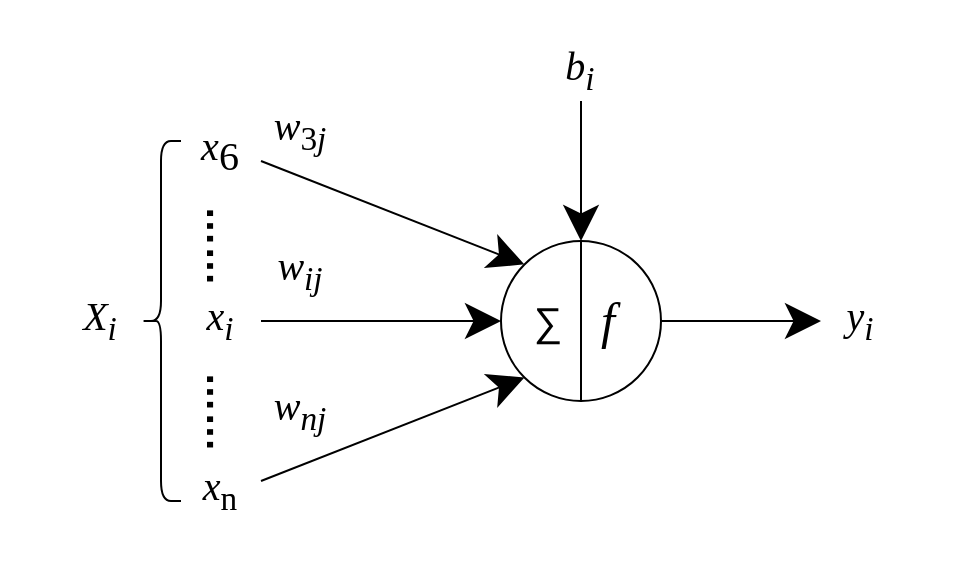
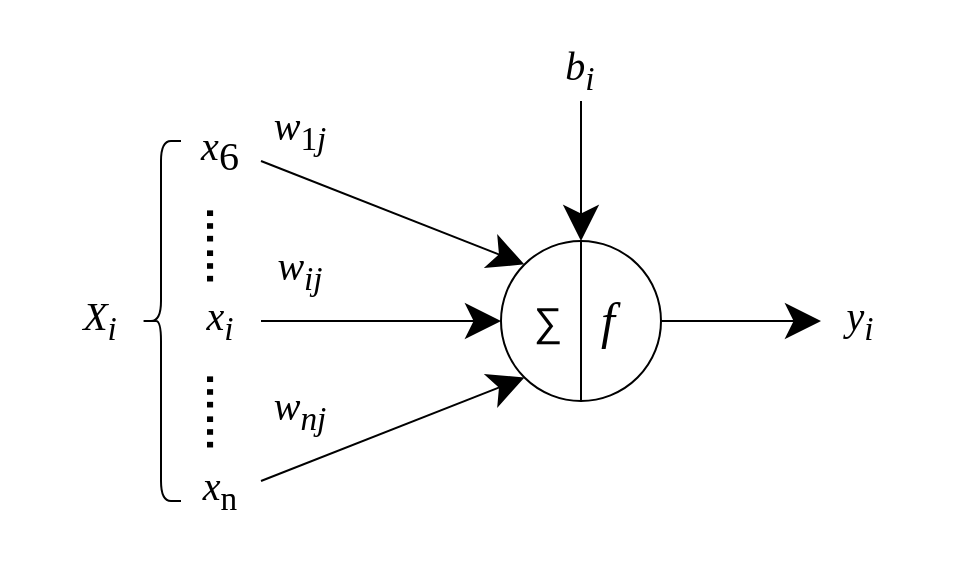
  <mxCell id="0" />
  <mxCell id="1" parent="0" />
  <mxCell id="2" value="" style="endArrow=classic;html=1;rounded=0;endSize=15;entryX=0;entryY=0;entryDx=0;entryDy=0;" edge="1" parent="1" target="3"><mxGeometry width="50" height="50" relative="1" as="geometry"><mxPoint x="130" y="80" as="sourcePoint" /><mxPoint x="170" y="170" as="targetPoint" /></mxGeometry></mxCell>
  <mxCell id="3" value="" style="ellipse;whiteSpace=wrap;html=1;aspect=fixed;container=0;" vertex="1" parent="1"><mxGeometry x="250" y="120" width="80" height="80" as="geometry" /></mxCell>
  <mxCell id="4" value="" style="endArrow=none;html=1;rounded=0;entryX=0.5;entryY=0;entryDx=0;entryDy=0;exitX=0.5;exitY=1;exitDx=0;exitDy=0;" edge="1" parent="1" source="3" target="3"><mxGeometry width="50" height="50" relative="1" as="geometry"><mxPoint x="230" y="260" as="sourcePoint" /><mxPoint x="320" y="130" as="targetPoint" /></mxGeometry></mxCell>
  <mxCell id="5" value="" style="endArrow=classic;html=1;rounded=0;endSize=15;entryX=0;entryY=0.5;entryDx=0;entryDy=0;" edge="1" parent="1" target="3"><mxGeometry width="50" height="50" relative="1" as="geometry"><mxPoint x="130" y="160" as="sourcePoint" /><mxPoint x="202" y="206" as="targetPoint" /></mxGeometry></mxCell>
  <mxCell id="6" value="" style="endArrow=classic;html=1;rounded=0;endSize=15;entryX=0;entryY=1;entryDx=0;entryDy=0;" edge="1" parent="1" target="3"><mxGeometry width="50" height="50" relative="1" as="geometry"><mxPoint x="130" y="240" as="sourcePoint" /><mxPoint x="232" y="252" as="targetPoint" /></mxGeometry></mxCell>
  <mxCell id="7" value="" style="endArrow=classic;html=1;rounded=0;endSize=15;exitX=1;exitY=0.5;exitDx=0;exitDy=0;" edge="1" parent="1" source="3"><mxGeometry width="50" height="50" relative="1" as="geometry"><mxPoint x="380" y="212" as="sourcePoint" /><mxPoint x="410" y="160" as="targetPoint" /></mxGeometry></mxCell>
- <mxCell id="8" value="&lt;i&gt;w&lt;/i&gt;&lt;sub&gt;3&lt;i&gt;j&lt;/i&gt;&lt;/sub&gt;" style="text;html=1;align=center;verticalAlign=middle;whiteSpace=wrap;rounded=0;fontSize=20;fontFamily=Times New Roman;" vertex="1" parent="1"><mxGeometry x="120" y="50" width="60" height="30" as="geometry" /></mxCell>
+ <mxCell id="8" value="&lt;i&gt;w&lt;/i&gt;&lt;sub&gt;1&lt;i&gt;j&lt;/i&gt;&lt;/sub&gt;" style="text;html=1;align=center;verticalAlign=middle;whiteSpace=wrap;rounded=0;fontSize=20;fontFamily=Times New Roman;" vertex="1" parent="1"><mxGeometry x="120" y="50" width="60" height="30" as="geometry" /></mxCell>
  <mxCell id="9" value="&lt;i&gt;w&lt;sub style=&quot;&quot;&gt;i&lt;/sub&gt;&lt;sub&gt;j&lt;/sub&gt;&lt;/i&gt;" style="text;html=1;align=center;verticalAlign=middle;whiteSpace=wrap;rounded=0;fontSize=20;fontFamily=Times New Roman;" vertex="1" parent="1"><mxGeometry x="120" y="120" width="60" height="30" as="geometry" /></mxCell>
  <mxCell id="10" value="&lt;i&gt;w&lt;sub&gt;n&lt;/sub&gt;&lt;/i&gt;&lt;sub&gt;&lt;i&gt;j&lt;/i&gt;&lt;/sub&gt;" style="text;html=1;align=center;verticalAlign=middle;whiteSpace=wrap;rounded=0;fontSize=20;fontFamily=Times New Roman;" vertex="1" parent="1"><mxGeometry x="120" y="190" width="60" height="30" as="geometry" /></mxCell>
  <mxCell id="11" value="∑" style="text;html=1;align=center;verticalAlign=middle;whiteSpace=wrap;rounded=0;fontSize=20;" vertex="1" parent="1"><mxGeometry x="244" y="145" width="60" height="30" as="geometry" /></mxCell>
  <mxCell id="12" value="&lt;i style=&quot;font-size: 25px;&quot;&gt;&lt;font face=&quot;Times New Roman&quot; style=&quot;font-size: 25px;&quot;&gt;f&lt;/font&gt;&lt;/i&gt;" style="text;html=1;align=center;verticalAlign=middle;whiteSpace=wrap;rounded=0;fontSize=25;" vertex="1" parent="1"><mxGeometry x="274" y="145" width="60" height="30" as="geometry" /></mxCell>
  <mxCell id="13" value="&lt;i style=&quot;font-size: 20px;&quot;&gt;x&lt;/i&gt;&lt;sub style=&quot;font-size: 20px;&quot;&gt;6&lt;/sub&gt;" style="text;html=1;align=center;verticalAlign=middle;whiteSpace=wrap;rounded=0;fontSize=20;fontFamily=Times New Roman;" vertex="1" parent="1"><mxGeometry x="80" y="60" width="60" height="30" as="geometry" /></mxCell>
  <mxCell id="14" value="&lt;i style=&quot;font-size: 20px;&quot;&gt;x&lt;sub&gt;i&lt;/sub&gt;&lt;/i&gt;" style="text;html=1;align=center;verticalAlign=middle;whiteSpace=wrap;rounded=0;fontSize=20;fontFamily=Times New Roman;" vertex="1" parent="1"><mxGeometry x="80" y="145" width="60" height="30" as="geometry" /></mxCell>
  <mxCell id="15" value="&lt;i style=&quot;font-size: 20px;&quot;&gt;x&lt;/i&gt;&lt;span style=&quot;font-size: 20px;&quot;&gt;&lt;sub&gt;n&lt;/sub&gt;&lt;/span&gt;" style="text;html=1;align=center;verticalAlign=middle;whiteSpace=wrap;rounded=0;fontSize=20;fontFamily=Times New Roman;" vertex="1" parent="1"><mxGeometry x="80" y="230" width="60" height="30" as="geometry" /></mxCell>
  <mxCell id="16" value="……" style="text;html=1;align=center;verticalAlign=middle;whiteSpace=wrap;rounded=0;fontSize=20;fontStyle=1;labelPosition=center;verticalLabelPosition=middle;direction=west;textDirection=vertical-lr;" vertex="1" parent="1"><mxGeometry x="80" y="95" width="60" height="55" as="geometry" /></mxCell>
  <mxCell id="17" value="……" style="text;html=1;align=center;verticalAlign=middle;whiteSpace=wrap;rounded=0;fontSize=20;fontStyle=1;labelPosition=center;verticalLabelPosition=middle;direction=west;textDirection=vertical-lr;" vertex="1" parent="1"><mxGeometry x="80" y="177.5" width="60" height="55" as="geometry" /></mxCell>
  <mxCell id="18" value="&lt;span style=&quot;font-size: 20px;&quot;&gt;&lt;i style=&quot;&quot;&gt;y&lt;sub&gt;i&lt;/sub&gt;&lt;/i&gt;&lt;/span&gt;" style="text;html=1;align=center;verticalAlign=middle;whiteSpace=wrap;rounded=0;fontSize=20;fontFamily=Times New Roman;" vertex="1" parent="1"><mxGeometry x="400" y="145" width="60" height="30" as="geometry" /></mxCell>
  <mxCell id="19" value="" style="shape=curlyBracket;whiteSpace=wrap;html=1;rounded=1;labelPosition=left;verticalLabelPosition=middle;align=right;verticalAlign=middle;" vertex="1" parent="1"><mxGeometry x="70" y="70" width="20" height="180" as="geometry" /></mxCell>
  <mxCell id="20" value="&lt;span style=&quot;font-size: 20px;&quot;&gt;&lt;i style=&quot;&quot;&gt;X&lt;sub&gt;i&lt;/sub&gt;&lt;/i&gt;&lt;/span&gt;" style="text;html=1;align=center;verticalAlign=middle;whiteSpace=wrap;rounded=0;fontSize=20;fontFamily=Times New Roman;" vertex="1" parent="1"><mxGeometry x="20" y="145" width="60" height="30" as="geometry" /></mxCell>
  <mxCell id="21" value="" style="endArrow=classic;html=1;rounded=0;endSize=15;entryX=0.5;entryY=0;entryDx=0;entryDy=0;" edge="1" parent="1" target="3"><mxGeometry width="50" height="50" relative="1" as="geometry"><mxPoint x="290" y="50" as="sourcePoint" /><mxPoint x="356" y="42" as="targetPoint" /></mxGeometry></mxCell>
  <mxCell id="22" value="&lt;span style=&quot;font-size: 20px;&quot;&gt;&lt;i style=&quot;&quot;&gt;b&lt;sub&gt;i&lt;/sub&gt;&lt;/i&gt;&lt;/span&gt;" style="text;html=1;align=center;verticalAlign=middle;whiteSpace=wrap;rounded=0;fontSize=20;fontFamily=Times New Roman;" vertex="1" parent="1"><mxGeometry x="260" y="20" width="60" height="30" as="geometry" /></mxCell>
